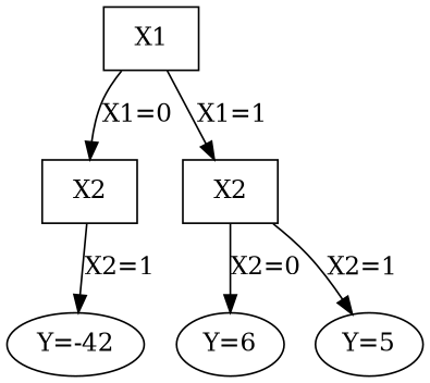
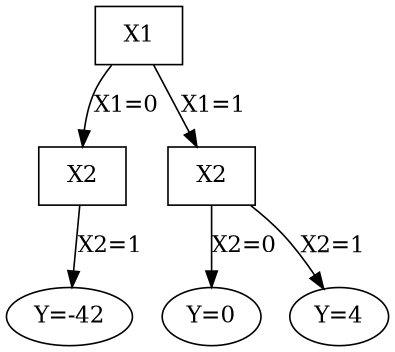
  digraph {
    n1 [label=X1 shape=rectangle]
    n2 [label=X2 shape=rectangle]
    n3 [label=X2 shape=rectangle]
    n4 [label="Y=-42"]
-   n5 [label="Y=6"]
-   n6 [label="Y=5"]
+   n5 [label="Y=0"]
+   n6 [label="Y=4"]
    n1 -> n2 [label="X1=0"]
    n1 -> n3 [label="X1=1"]
    n2 -> n4 [label="X2=1"]
    n3 -> n5 [label="X2=0"]
    n3 -> n6 [label="X2=1"]
  }
